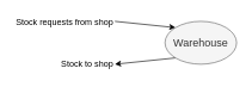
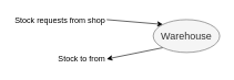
  <mxCell id="0" />
  <mxCell id="1" parent="0" />
  <mxCell id="2" style="edgeStyle=none;rounded=0;orthogonalLoop=1;jettySize=auto;html=1;exitX=0;exitY=0;exitDx=0;exitDy=0;startArrow=classic;startFill=1;endArrow=none;endFill=0;" edge="1" parent="1" source="4"><mxGeometry relative="1" as="geometry"><mxPoint x="160" y="29" as="targetPoint" /></mxGeometry></mxCell>
  <mxCell id="3" style="edgeStyle=none;rounded=0;orthogonalLoop=1;jettySize=auto;html=1;exitX=0;exitY=1;exitDx=0;exitDy=0;startArrow=none;startFill=0;endArrow=classic;endFill=1;" edge="1" parent="1" source="4"><mxGeometry relative="1" as="geometry"><mxPoint x="160" y="89" as="targetPoint" /></mxGeometry></mxCell>
- <mxCell id="4" value="&lt;font style=&quot;font-size: 15px&quot;&gt;Warehouse&lt;/font&gt;" style="ellipse;whiteSpace=wrap;html=1;fontSize=15;fillColor=#f5f5f5;strokeColor=#666666;fontColor=#333333;" vertex="1" parent="1"><mxGeometry x="230" y="29" width="100" height="60" as="geometry" /></mxCell>
+ <mxCell id="4" value="&lt;font style=&quot;font-size: 15px&quot;&gt;Warehouse&lt;/font&gt;" style="ellipse;whiteSpace=wrap;html=1;fontSize=15;fillColor=#f5f5f5;strokeColor=#666666;fontColor=#333333;" vertex="1" parent="1"><mxGeometry x="230" y="29" width="100" height="50" as="geometry" /></mxCell>
  <mxCell id="5" value="Stock requests from shop" style="text;html=1;strokeColor=none;fillColor=none;align=right;verticalAlign=middle;whiteSpace=wrap;rounded=0;" vertex="1" parent="1"><mxGeometry x="20" y="20" width="140" height="20" as="geometry" /></mxCell>
- <mxCell id="6" value="Stock to shop" style="text;html=1;strokeColor=none;fillColor=none;align=right;verticalAlign=middle;whiteSpace=wrap;rounded=0;" vertex="1" parent="1"><mxGeometry x="30" y="79" width="130" height="20" as="geometry" /></mxCell>
+ <mxCell id="6" value="Stock to from" style="text;html=1;strokeColor=none;fillColor=none;align=right;verticalAlign=middle;whiteSpace=wrap;rounded=0;" vertex="1" parent="1"><mxGeometry x="30" y="79" width="130" height="20" as="geometry" /></mxCell>
